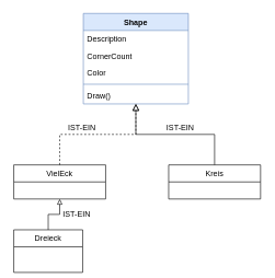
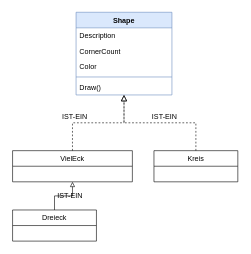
  <mxCell id="0" />
  <mxCell id="1" parent="0" />
  <mxCell id="2" value="Shape" style="swimlane;fontStyle=1;align=center;verticalAlign=top;childLayout=stackLayout;horizontal=1;startSize=26;horizontalStack=0;resizeParent=1;resizeParentMax=0;resizeLast=0;collapsible=1;marginBottom=0;whiteSpace=wrap;html=1;fillColor=#dae8fc;strokeColor=#6c8ebf;" vertex="1" parent="1"><mxGeometry x="126" y="20" width="160" height="138" as="geometry" /></mxCell>
  <mxCell id="3" value="Description" style="text;strokeColor=none;fillColor=none;align=left;verticalAlign=top;spacingLeft=4;spacingRight=4;overflow=hidden;rotatable=0;points=[[0,0.5],[1,0.5]];portConstraint=eastwest;whiteSpace=wrap;html=1;" vertex="1" parent="2"><mxGeometry y="26" width="160" height="26" as="geometry" /></mxCell>
  <mxCell id="4" value="CornerCount" style="text;strokeColor=none;fillColor=none;align=left;verticalAlign=top;spacingLeft=4;spacingRight=4;overflow=hidden;rotatable=0;points=[[0,0.5],[1,0.5]];portConstraint=eastwest;whiteSpace=wrap;html=1;" vertex="1" parent="2"><mxGeometry y="52" width="160" height="26" as="geometry" /></mxCell>
  <mxCell id="5" value="Color" style="text;strokeColor=none;fillColor=none;align=left;verticalAlign=top;spacingLeft=4;spacingRight=4;overflow=hidden;rotatable=0;points=[[0,0.5],[1,0.5]];portConstraint=eastwest;whiteSpace=wrap;html=1;" vertex="1" parent="2"><mxGeometry y="78" width="160" height="26" as="geometry" /></mxCell>
  <mxCell id="6" value="" style="line;strokeWidth=1;fillColor=none;align=left;verticalAlign=middle;spacingTop=-1;spacingLeft=3;spacingRight=3;rotatable=0;labelPosition=right;points=[];portConstraint=eastwest;strokeColor=inherit;" vertex="1" parent="2"><mxGeometry y="104" width="160" height="8" as="geometry" /></mxCell>
  <mxCell id="7" value="Draw()" style="text;strokeColor=none;fillColor=none;align=left;verticalAlign=top;spacingLeft=4;spacingRight=4;overflow=hidden;rotatable=0;points=[[0,0.5],[1,0.5]];portConstraint=eastwest;whiteSpace=wrap;html=1;" vertex="1" parent="2"><mxGeometry y="112" width="160" height="26" as="geometry" /></mxCell>
  <mxCell id="8" style="edgeStyle=orthogonalEdgeStyle;rounded=0;orthogonalLoop=1;jettySize=auto;html=1;endArrow=block;endFill=0;endSize=8;exitX=0.5;exitY=0;exitDx=0;exitDy=0;dashed=1;" edge="1" parent="1" source="11" target="2"><mxGeometry relative="1" as="geometry"><mxPoint x="90.029" y="260" as="sourcePoint" /></mxGeometry></mxCell>
- <mxCell id="9" style="edgeStyle=orthogonalEdgeStyle;rounded=0;orthogonalLoop=1;jettySize=auto;html=1;endArrow=block;endFill=0;endSize=8;" edge="1" parent="1" source="12" target="2"><mxGeometry relative="1" as="geometry"><mxPoint x="326.029" y="260" as="sourcePoint" /></mxGeometry></mxCell>
+ <mxCell id="9" style="edgeStyle=orthogonalEdgeStyle;rounded=0;orthogonalLoop=1;jettySize=auto;html=1;endArrow=block;endFill=0;endSize=8;dashed=1;" edge="1" parent="1" source="12" target="2"><mxGeometry relative="1" as="geometry"><mxPoint x="326.029" y="260" as="sourcePoint" /></mxGeometry></mxCell>
  <mxCell id="10" style="edgeStyle=orthogonalEdgeStyle;rounded=0;orthogonalLoop=1;jettySize=auto;html=1;endArrow=block;endFill=0;" edge="1" parent="1" source="13" target="11"><mxGeometry relative="1" as="geometry"><mxPoint x="90" y="350" as="sourcePoint" /><mxPoint x="90" y="294" as="targetPoint" /></mxGeometry></mxCell>
- <mxCell id="11" value="VielEck" style="swimlane;fontStyle=0;childLayout=stackLayout;horizontal=1;startSize=26;fillColor=none;horizontalStack=0;resizeParent=1;resizeParentMax=0;resizeLast=0;collapsible=1;marginBottom=0;whiteSpace=wrap;html=1;" vertex="1" parent="1"><mxGeometry x="20" y="251" width="140" height="52" as="geometry" /></mxCell>
+ <mxCell id="11" value="VielEck" style="swimlane;fontStyle=0;childLayout=stackLayout;horizontal=1;startSize=26;fillColor=none;horizontalStack=0;resizeParent=1;resizeParentMax=0;resizeLast=0;collapsible=1;marginBottom=0;whiteSpace=wrap;html=1;" vertex="1" parent="1"><mxGeometry x="20" y="251" width="200" height="52" as="geometry" /></mxCell>
  <mxCell id="12" value="Kreis" style="swimlane;fontStyle=0;childLayout=stackLayout;horizontal=1;startSize=26;fillColor=none;horizontalStack=0;resizeParent=1;resizeParentMax=0;resizeLast=0;collapsible=1;marginBottom=0;whiteSpace=wrap;html=1;" vertex="1" parent="1"><mxGeometry x="256" y="251" width="140" height="52" as="geometry" /></mxCell>
- <mxCell id="13" value="Dreieck" style="swimlane;fontStyle=0;childLayout=stackLayout;horizontal=1;startSize=26;fillColor=none;horizontalStack=0;resizeParent=1;resizeParentMax=0;resizeLast=0;collapsible=1;marginBottom=0;whiteSpace=wrap;html=1;" vertex="1" parent="1"><mxGeometry x="20" y="350" width="105" height="65" as="geometry" /></mxCell>
+ <mxCell id="13" value="Dreieck" style="swimlane;fontStyle=0;childLayout=stackLayout;horizontal=1;startSize=26;fillColor=none;horizontalStack=0;resizeParent=1;resizeParentMax=0;resizeLast=0;collapsible=1;marginBottom=0;whiteSpace=wrap;html=1;" vertex="1" parent="1"><mxGeometry x="20" y="350" width="140" height="52" as="geometry" /></mxCell>
  <mxCell id="14" value="IST-EIN" style="text;html=1;strokeColor=none;fillColor=none;align=center;verticalAlign=middle;whiteSpace=wrap;rounded=0;" vertex="1" parent="1"><mxGeometry x="244" y="180" width="60" height="30" as="geometry" /></mxCell>
  <mxCell id="15" value="IST-EIN" style="text;html=1;strokeColor=none;fillColor=none;align=center;verticalAlign=middle;whiteSpace=wrap;rounded=0;" vertex="1" parent="1"><mxGeometry x="94" y="180" width="60" height="30" as="geometry" /></mxCell>
  <mxCell id="16" value="IST-EIN" style="text;html=1;strokeColor=none;fillColor=none;align=center;verticalAlign=middle;whiteSpace=wrap;rounded=0;" vertex="1" parent="1"><mxGeometry x="86" y="312" width="60" height="30" as="geometry" /></mxCell>
